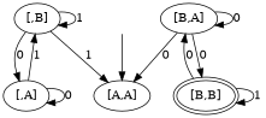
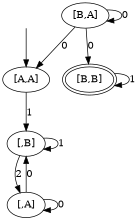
  digraph {
    _nil [style=invis]
    "[A,A]"
    "[,B]"
    "[B,A]"
    "[B,B]" [peripheries=2]
    "[,A]"
    _nil -> "[A,A]"
-   "[,B]" -> "[A,A]" [label=1]
+   "[A,A]" -> "[,B]" [label=1]
    "[,B]" -> "[,B]" [label=1]
-   "[,B]" -> "[,A]" [label=0]
+   "[,B]" -> "[,A]" [label=2]
    "[B,A]" -> "[A,A]" [label=0]
    "[B,A]" -> "[B,A]" [label=0]
    "[B,A]" -> "[B,B]" [label=0]
-   "[B,B]" -> "[B,A]" [label=0]
    "[B,B]" -> "[B,B]" [label=1]
-   "[,A]" -> "[,B]" [label=1]
+   "[,A]" -> "[,B]" [label=0]
    "[,A]" -> "[,A]" [label=0]
  }
